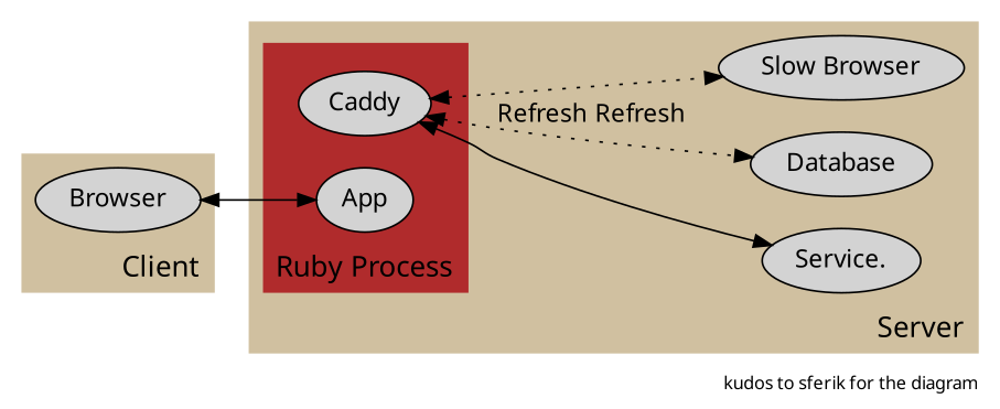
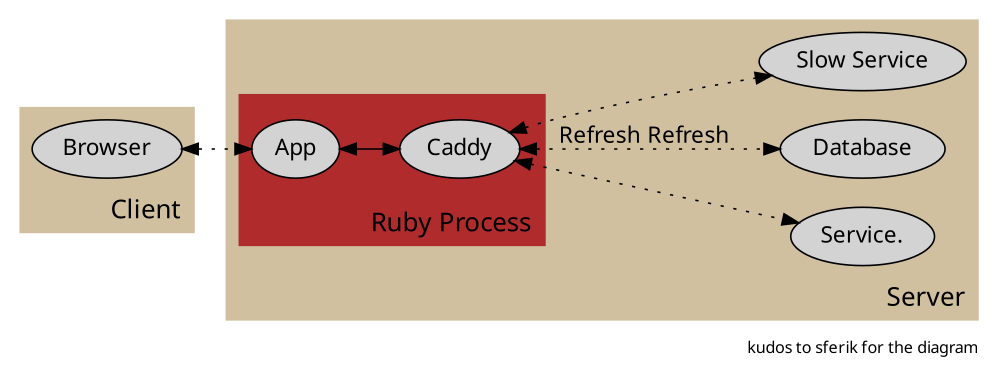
  digraph {
    fontname="Helvetica Neue"
    fontsize=10
    label="kudos to sferik for the diagram"
    labeljust=r
    labelloc=b
    peripheries=0
    rankdir=LR
    node [fontname="Helvetica Neue" shape=ellipse style=filled]
    edge [dir=both fontname="Helvetica Neue" style=dotted]
    Caddy
    App
    n3 [label="Service."]
    Database
-   "Slow Service" [label="Slow Browser"]
+   "Slow Service"
    Browser
    subgraph cluster_1 {
      bgcolor="#d0c0a0"
      fontsize=16
      label=Server
      n3
      Database
      "Slow Service"
      subgraph cluster_2 {
        bgcolor="#b02b2c"
        fontsize=16
        label="Ruby Process"
        App
        subgraph cluster_3 {
          bgcolor="#b02b2c"
          fontsize=16
          label=""
          Caddy
        }
      }
    }
    subgraph cluster_4 {
      bgcolor="#d0c0a0"
      fontsize=16
      label=Client
      Browser
    }
-   Caddy -> n3 [style=solid]
+   Caddy -> n3
    Caddy -> Database [label="Refresh Refresh"]
    Caddy -> "Slow Service"
-   Browser -> App [style=""]
+   App -> Caddy [style=""]
+   Browser -> App
  }
